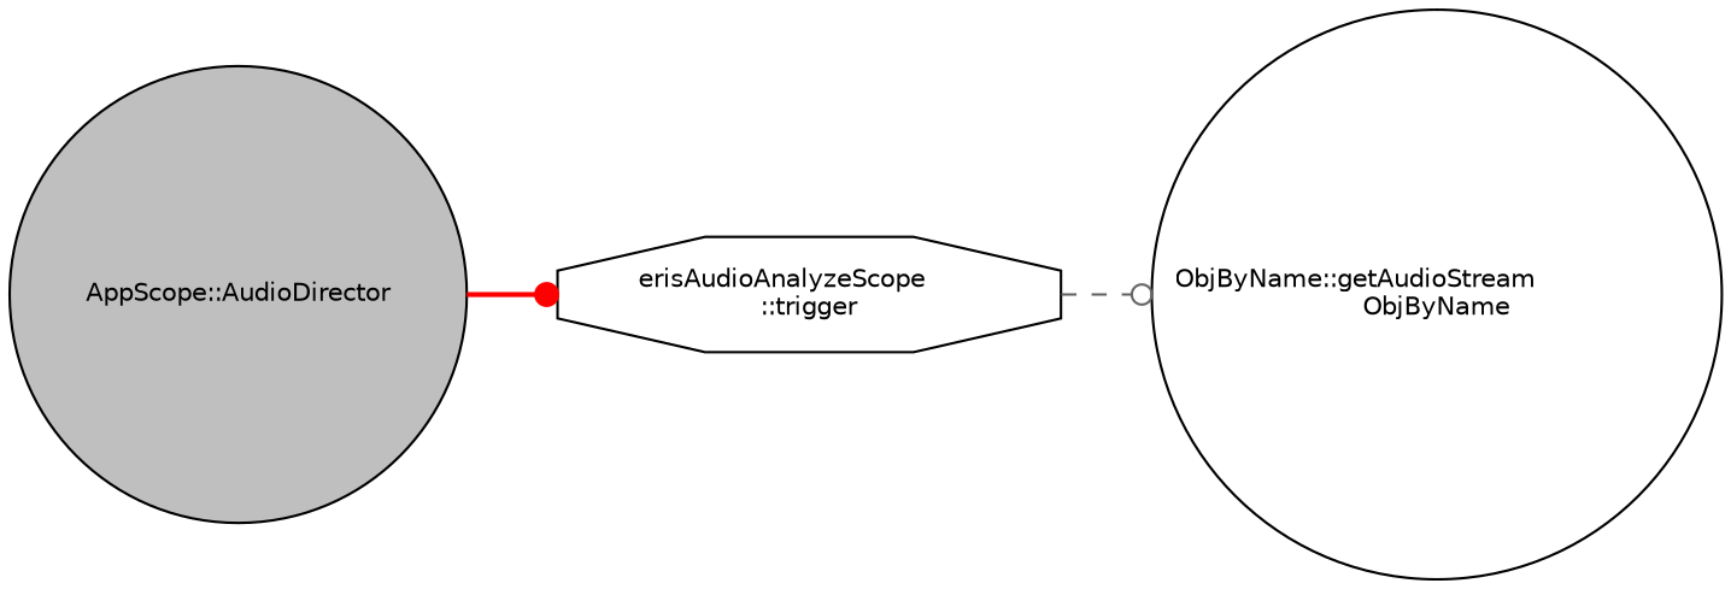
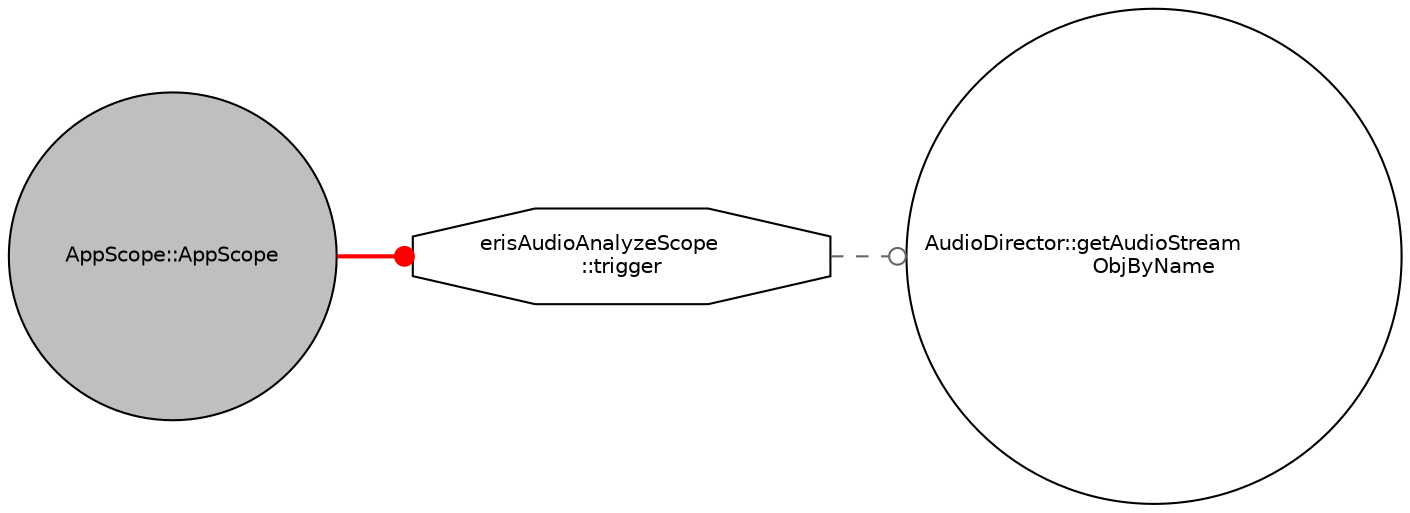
  digraph {
    rankdir=LR
    node [color=black fillcolor=white fontname=Helvetica fontsize=10 shape=circle style=filled]
    edge [fontname=Helvetica fontsize=10 labelfontname=Helvetica labelfontsize=10]
-   n1 [fillcolor=grey75 fontcolor=black height=0.2 label="AppScope::AudioDirector" width=0.4]
+   n1 [fillcolor=grey75 fontcolor=black height=0.2 label="AppScope::AppScope" width=0.4]
    n2 [height=0.2 label="erisAudioAnalyzeScope\l::trigger" shape=octagon width=0.4]
-   n3 [height=0.2 label="ObjByName::getAudioStream\lObjByName" width=0.4]
+   n3 [height=0.2 label="AudioDirector::getAudioStream\lObjByName" width=0.4]
    n1 -> n2 [arrowhead=dot color=red style=bold]
    n2 -> n3 [arrowhead=odot color=gray40 style=dashed]
  }
